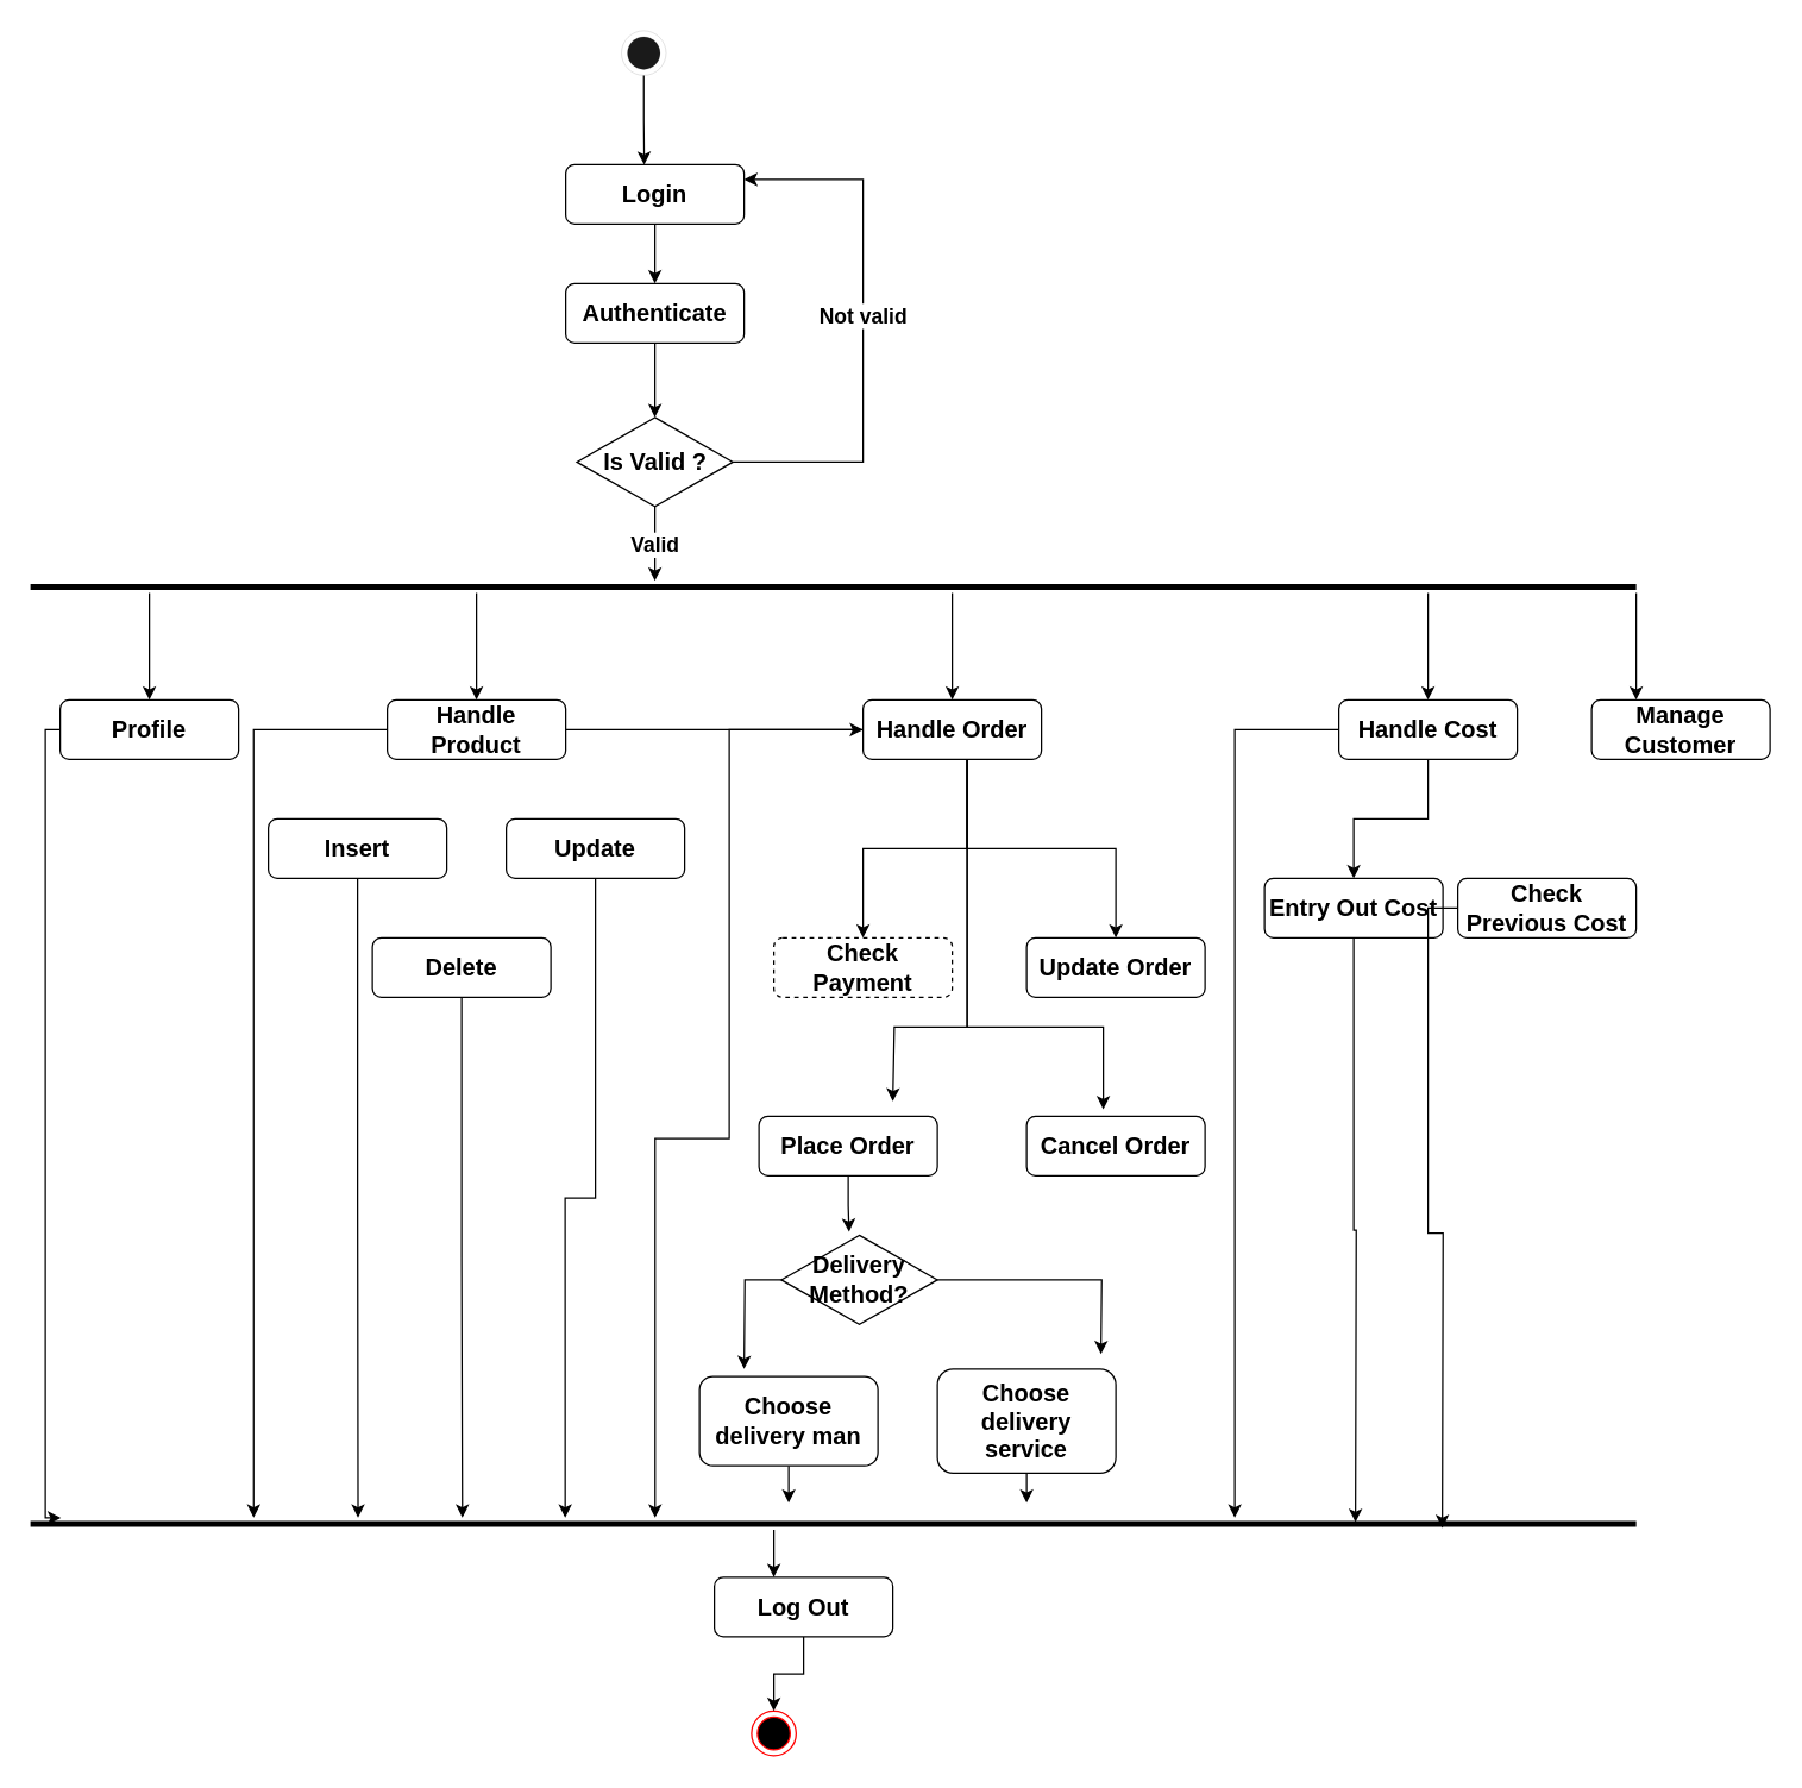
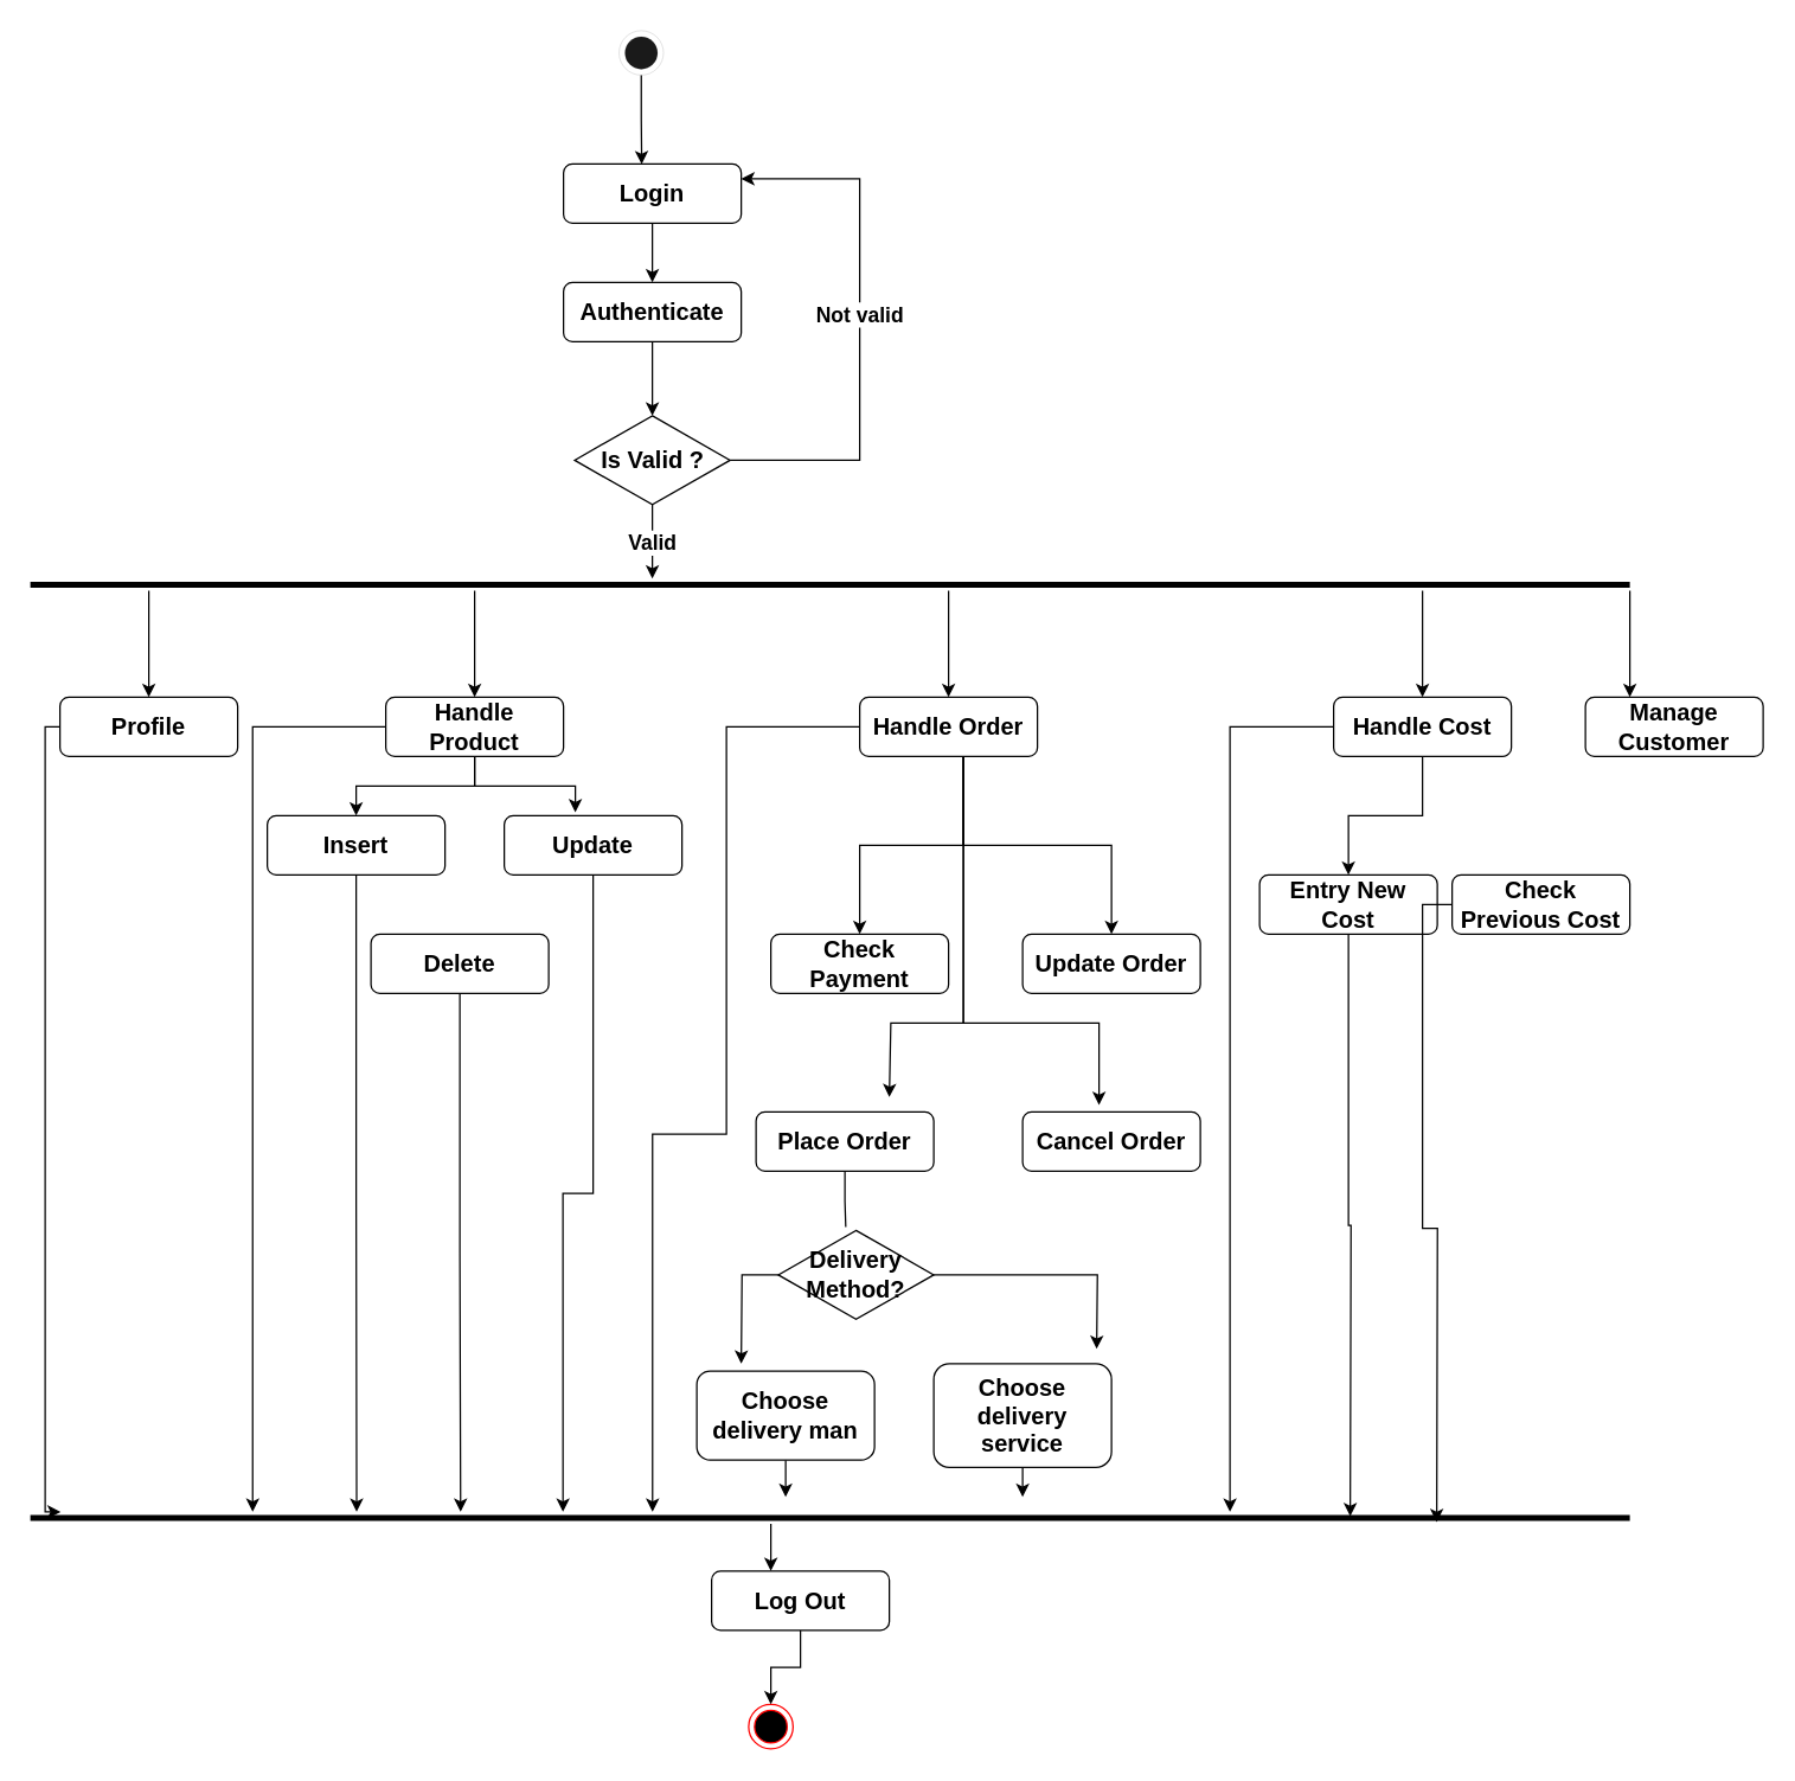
  <mxCell id="0" />
  <mxCell id="1" parent="0" />
  <mxCell id="2" style="edgeStyle=orthogonalEdgeStyle;rounded=0;orthogonalLoop=1;jettySize=auto;html=1;entryX=0.5;entryY=0;entryDx=0;entryDy=0;" edge="1" parent="1" source="3" target="5"><mxGeometry relative="1" as="geometry" /></mxCell>
  <mxCell id="3" value="Login" style="rounded=1;whiteSpace=wrap;html=1;fontSize=16;fontStyle=1" vertex="1" parent="1"><mxGeometry x="380" y="110" width="120" height="40" as="geometry" /></mxCell>
  <mxCell id="4" style="edgeStyle=orthogonalEdgeStyle;rounded=0;orthogonalLoop=1;jettySize=auto;html=1;entryX=0.5;entryY=0;entryDx=0;entryDy=0;" edge="1" parent="1" source="5" target="10"><mxGeometry relative="1" as="geometry" /></mxCell>
  <mxCell id="5" value="Authenticate" style="rounded=1;whiteSpace=wrap;html=1;fontSize=16;fontStyle=1" vertex="1" parent="1"><mxGeometry x="380" y="190" width="120" height="40" as="geometry" /></mxCell>
  <mxCell id="6" style="edgeStyle=orthogonalEdgeStyle;rounded=0;orthogonalLoop=1;jettySize=auto;html=1;entryX=1;entryY=0.25;entryDx=0;entryDy=0;" edge="1" parent="1" source="10" target="3"><mxGeometry relative="1" as="geometry"><Array as="points"><mxPoint x="580" y="310" /><mxPoint x="580" y="120" /></Array></mxGeometry></mxCell>
  <mxCell id="7" value="&lt;font style=&quot;font-size: 14px;&quot;&gt;&lt;b&gt;Not valid&lt;/b&gt;&lt;/font&gt;" style="edgeLabel;html=1;align=center;verticalAlign=middle;resizable=0;points=[];" vertex="1" connectable="0" parent="6"><mxGeometry x="0.043" y="1" relative="1" as="geometry"><mxPoint as="offset" /></mxGeometry></mxCell>
  <mxCell id="8" style="edgeStyle=orthogonalEdgeStyle;rounded=0;orthogonalLoop=1;jettySize=auto;html=1;" edge="1" parent="1" source="10" target="16"><mxGeometry relative="1" as="geometry"><Array as="points"><mxPoint x="440" y="390" /><mxPoint x="440" y="390" /></Array></mxGeometry></mxCell>
  <mxCell id="9" value="&lt;font style=&quot;font-size: 14px;&quot;&gt;&lt;b&gt;Valid&lt;/b&gt;&lt;/font&gt;" style="edgeLabel;html=1;align=center;verticalAlign=middle;resizable=0;points=[];" vertex="1" connectable="0" parent="8"><mxGeometry x="-0.016" y="-1" relative="1" as="geometry"><mxPoint as="offset" /></mxGeometry></mxCell>
  <mxCell id="10" value="Is Valid ?" style="rhombus;whiteSpace=wrap;html=1;fontSize=16;fontStyle=1" vertex="1" parent="1"><mxGeometry x="387.5" y="280" width="105" height="60" as="geometry" /></mxCell>
  <mxCell id="11" style="edgeStyle=orthogonalEdgeStyle;rounded=0;orthogonalLoop=1;jettySize=auto;html=1;entryX=0.5;entryY=0;entryDx=0;entryDy=0;" edge="1" parent="1" source="16" target="18"><mxGeometry relative="1" as="geometry"><Array as="points"><mxPoint x="100" y="410" /><mxPoint x="100" y="410" /></Array></mxGeometry></mxCell>
  <mxCell id="12" style="edgeStyle=orthogonalEdgeStyle;rounded=0;orthogonalLoop=1;jettySize=auto;html=1;entryX=0.5;entryY=0;entryDx=0;entryDy=0;" edge="1" parent="1" source="16" target="22"><mxGeometry relative="1" as="geometry"><Array as="points"><mxPoint x="320" y="420" /><mxPoint x="320" y="420" /></Array></mxGeometry></mxCell>
  <mxCell id="13" style="edgeStyle=orthogonalEdgeStyle;rounded=0;orthogonalLoop=1;jettySize=auto;html=1;entryX=0.5;entryY=0;entryDx=0;entryDy=0;" edge="1" parent="1" source="16" target="38"><mxGeometry relative="1" as="geometry"><Array as="points"><mxPoint x="640" y="390" /><mxPoint x="640" y="390" /></Array></mxGeometry></mxCell>
  <mxCell id="14" style="edgeStyle=orthogonalEdgeStyle;rounded=0;orthogonalLoop=1;jettySize=auto;html=1;entryX=0.5;entryY=0;entryDx=0;entryDy=0;" edge="1" parent="1" source="16" target="25"><mxGeometry relative="1" as="geometry"><Array as="points"><mxPoint x="960" y="420" /><mxPoint x="960" y="420" /></Array></mxGeometry></mxCell>
  <mxCell id="15" style="edgeStyle=orthogonalEdgeStyle;rounded=0;orthogonalLoop=1;jettySize=auto;html=1;entryX=0.25;entryY=0;entryDx=0;entryDy=0;" edge="1" parent="1" source="16" target="26"><mxGeometry relative="1" as="geometry"><Array as="points"><mxPoint x="1100" y="420" /><mxPoint x="1100" y="420" /></Array></mxGeometry></mxCell>
  <mxCell id="16" value="" style="line;strokeWidth=4;fillColor=none;align=left;verticalAlign=middle;spacingTop=-1;spacingLeft=3;spacingRight=3;rotatable=0;labelPosition=right;points=[];portConstraint=eastwest;strokeColor=inherit;fontSize=16;fontStyle=1" vertex="1" parent="1"><mxGeometry y="390" width="1080" height="8" as="geometry" x="20" /></mxCell>
  <mxCell id="17" style="edgeStyle=orthogonalEdgeStyle;rounded=0;orthogonalLoop=1;jettySize=auto;html=1;entryX=0.019;entryY=0;entryDx=0;entryDy=0;entryPerimeter=0;" edge="1" parent="1" source="18" target="56"><mxGeometry relative="1" as="geometry"><Array as="points"><mxPoint x="30" y="490" /><mxPoint x="30" y="1020" /></Array></mxGeometry></mxCell>
  <mxCell id="18" value="Profile" style="rounded=1;whiteSpace=wrap;html=1;fontSize=16;fontStyle=1" vertex="1" parent="1"><mxGeometry x="40" y="470" width="120" height="40" as="geometry" /></mxCell>
  <mxCell id="19" style="edgeStyle=orthogonalEdgeStyle;rounded=0;orthogonalLoop=1;jettySize=auto;html=1;entryX=0.139;entryY=0;entryDx=0;entryDy=0;entryPerimeter=0;" edge="1" parent="1" source="22" target="56"><mxGeometry relative="1" as="geometry"><Array as="points"><mxPoint x="170" y="490" /></Array></mxGeometry></mxCell>
- <mxCell id="20" style="edgeStyle=orthogonalEdgeStyle;rounded=0;orthogonalLoop=1;jettySize=auto;html=1;" edge="1" parent="1" source="22" target="38"><mxGeometry relative="1" as="geometry" /></mxCell>
+ <mxCell id="20" style="edgeStyle=orthogonalEdgeStyle;rounded=0;orthogonalLoop=1;jettySize=auto;html=1;entryX=0.5;entryY=0;entryDx=0;entryDy=0;" edge="1" parent="1" source="22" target="28"><mxGeometry relative="1" as="geometry" /></mxCell>
+ <mxCell id="21" style="edgeStyle=orthogonalEdgeStyle;rounded=0;orthogonalLoop=1;jettySize=auto;html=1;entryX=0.4;entryY=-0.055;entryDx=0;entryDy=0;entryPerimeter=0;" edge="1" parent="1" source="22" target="30"><mxGeometry relative="1" as="geometry" /></mxCell>
  <mxCell id="22" value="Handle Product" style="rounded=1;whiteSpace=wrap;html=1;fontSize=16;fontStyle=1" vertex="1" parent="1"><mxGeometry x="260" y="470" width="120" height="40" as="geometry" /></mxCell>
  <mxCell id="23" style="edgeStyle=orthogonalEdgeStyle;rounded=0;orthogonalLoop=1;jettySize=auto;html=1;entryX=0.5;entryY=0;entryDx=0;entryDy=0;" edge="1" parent="1" source="25" target="45"><mxGeometry relative="1" as="geometry" /></mxCell>
  <mxCell id="24" style="edgeStyle=orthogonalEdgeStyle;rounded=0;orthogonalLoop=1;jettySize=auto;html=1;entryX=0.75;entryY=0;entryDx=0;entryDy=0;entryPerimeter=0;" edge="1" parent="1" source="25" target="56"><mxGeometry relative="1" as="geometry"><Array as="points"><mxPoint x="830" y="490" /></Array></mxGeometry></mxCell>
  <mxCell id="25" value="Handle Cost" style="rounded=1;whiteSpace=wrap;html=1;fontSize=16;fontStyle=1" vertex="1" parent="1"><mxGeometry x="900" y="470" width="120" height="40" as="geometry" /></mxCell>
  <mxCell id="26" value="Manage Customer" style="rounded=1;whiteSpace=wrap;html=1;fontSize=16;fontStyle=1" vertex="1" parent="1"><mxGeometry x="1070" y="470" width="120" height="40" as="geometry" /></mxCell>
  <mxCell id="27" style="edgeStyle=orthogonalEdgeStyle;rounded=0;orthogonalLoop=1;jettySize=auto;html=1;entryX=0.204;entryY=0;entryDx=0;entryDy=0;entryPerimeter=0;" edge="1" parent="1" source="28" target="56"><mxGeometry relative="1" as="geometry" /></mxCell>
  <mxCell id="28" value="Insert" style="rounded=1;whiteSpace=wrap;html=1;fontSize=16;fontStyle=1" vertex="1" parent="1"><mxGeometry x="180" y="550" width="120" height="40" as="geometry" /></mxCell>
  <mxCell id="29" style="edgeStyle=orthogonalEdgeStyle;rounded=0;orthogonalLoop=1;jettySize=auto;html=1;entryX=0.333;entryY=0;entryDx=0;entryDy=0;entryPerimeter=0;" edge="1" parent="1" source="30" target="56"><mxGeometry relative="1" as="geometry" /></mxCell>
  <mxCell id="30" value="Update" style="rounded=1;whiteSpace=wrap;html=1;fontSize=16;fontStyle=1" vertex="1" parent="1"><mxGeometry x="340" y="550" width="120" height="40" as="geometry" /></mxCell>
  <mxCell id="31" style="edgeStyle=orthogonalEdgeStyle;rounded=0;orthogonalLoop=1;jettySize=auto;html=1;entryX=0.269;entryY=0;entryDx=0;entryDy=0;entryPerimeter=0;" edge="1" parent="1" source="32" target="56"><mxGeometry relative="1" as="geometry"><mxPoint x="360" y="890" as="targetPoint" /></mxGeometry></mxCell>
  <mxCell id="32" value="Delete" style="rounded=1;whiteSpace=wrap;html=1;fontSize=16;fontStyle=1" vertex="1" parent="1"><mxGeometry x="250" y="630" width="120" height="40" as="geometry" /></mxCell>
  <mxCell id="33" style="edgeStyle=orthogonalEdgeStyle;rounded=0;orthogonalLoop=1;jettySize=auto;html=1;entryX=0.5;entryY=0;entryDx=0;entryDy=0;" edge="1" parent="1" source="38" target="39"><mxGeometry relative="1" as="geometry"><Array as="points"><mxPoint x="650" y="570" /><mxPoint x="580" y="570" /></Array></mxGeometry></mxCell>
  <mxCell id="34" style="edgeStyle=orthogonalEdgeStyle;rounded=0;orthogonalLoop=1;jettySize=auto;html=1;entryX=0.5;entryY=0;entryDx=0;entryDy=0;" edge="1" parent="1" source="38" target="40"><mxGeometry relative="1" as="geometry"><Array as="points"><mxPoint x="650" y="570" /><mxPoint x="750" y="570" /></Array></mxGeometry></mxCell>
  <mxCell id="35" style="edgeStyle=orthogonalEdgeStyle;rounded=0;orthogonalLoop=1;jettySize=auto;html=1;" edge="1" parent="1" source="38"><mxGeometry relative="1" as="geometry"><mxPoint x="600" y="740" as="targetPoint" /><Array as="points"><mxPoint x="650" y="690" /><mxPoint x="601" y="690" /></Array></mxGeometry></mxCell>
  <mxCell id="36" style="edgeStyle=orthogonalEdgeStyle;rounded=0;orthogonalLoop=1;jettySize=auto;html=1;entryX=0.43;entryY=-0.115;entryDx=0;entryDy=0;entryPerimeter=0;" edge="1" parent="1" source="38" target="43"><mxGeometry relative="1" as="geometry"><Array as="points"><mxPoint x="650" y="690" /><mxPoint x="742" y="690" /></Array></mxGeometry></mxCell>
  <mxCell id="37" style="edgeStyle=orthogonalEdgeStyle;rounded=0;orthogonalLoop=1;jettySize=auto;html=1;entryX=0.389;entryY=0;entryDx=0;entryDy=0;entryPerimeter=0;" edge="1" parent="1" source="38" target="56"><mxGeometry relative="1" as="geometry"><Array as="points"><mxPoint x="490" y="490" /><mxPoint x="490" y="765" /><mxPoint x="440" y="765" /></Array></mxGeometry></mxCell>
  <mxCell id="38" value="Handle Order" style="rounded=1;whiteSpace=wrap;html=1;fontSize=16;fontStyle=1" vertex="1" parent="1"><mxGeometry x="580" y="470" width="120" height="40" as="geometry" /></mxCell>
- <mxCell id="39" value="Check Payment" style="rounded=1;whiteSpace=wrap;html=1;fontSize=16;fontStyle=1;dashed=1;" vertex="1" parent="1"><mxGeometry x="520" y="630" width="120" height="40" as="geometry" /></mxCell>
+ <mxCell id="39" value="Check Payment" style="rounded=1;whiteSpace=wrap;html=1;fontSize=16;fontStyle=1" vertex="1" parent="1"><mxGeometry x="520" y="630" width="120" height="40" as="geometry" /></mxCell>
  <mxCell id="40" value="Update Order" style="rounded=1;whiteSpace=wrap;html=1;fontSize=16;fontStyle=1" vertex="1" parent="1"><mxGeometry x="690" y="630" width="120" height="40" as="geometry" /></mxCell>
- <mxCell id="41" style="edgeStyle=orthogonalEdgeStyle;rounded=0;orthogonalLoop=1;jettySize=auto;html=1;entryX=0.434;entryY=-0.037;entryDx=0;entryDy=0;entryPerimeter=0;" edge="1" parent="1" source="42" target="50"><mxGeometry relative="1" as="geometry" /></mxCell>
+ <mxCell id="41" style="edgeStyle=orthogonalEdgeStyle;rounded=0;orthogonalLoop=1;jettySize=auto;html=1;entryX=0.434;entryY=-0.037;entryDx=0;entryDy=0;entryPerimeter=0;endArrow=none;" edge="1" parent="1" source="42" target="50"><mxGeometry relative="1" as="geometry" /></mxCell>
  <mxCell id="42" value="Place Order" style="rounded=1;whiteSpace=wrap;html=1;fontSize=16;fontStyle=1" vertex="1" parent="1"><mxGeometry x="510" y="750" width="120" height="40" as="geometry" /></mxCell>
  <mxCell id="43" value="Cancel Order" style="rounded=1;whiteSpace=wrap;html=1;fontSize=16;fontStyle=1" vertex="1" parent="1"><mxGeometry x="690" y="750" width="120" height="40" as="geometry" /></mxCell>
  <mxCell id="44" style="edgeStyle=orthogonalEdgeStyle;rounded=0;orthogonalLoop=1;jettySize=auto;html=1;" edge="1" parent="1" source="45"><mxGeometry relative="1" as="geometry"><mxPoint x="911.2" y="1023" as="targetPoint" /></mxGeometry></mxCell>
- <mxCell id="45" value="Entry Out Cost" style="rounded=1;whiteSpace=wrap;html=1;fontSize=16;fontStyle=1" vertex="1" parent="1"><mxGeometry x="850" y="590" width="120" height="40" as="geometry" /></mxCell>
+ <mxCell id="45" value="Entry New Cost" style="rounded=1;whiteSpace=wrap;html=1;fontSize=16;fontStyle=1" vertex="1" parent="1"><mxGeometry x="850" y="590" width="120" height="40" as="geometry" /></mxCell>
  <mxCell id="46" style="edgeStyle=orthogonalEdgeStyle;rounded=0;orthogonalLoop=1;jettySize=auto;html=1;" edge="1" parent="1" source="47"><mxGeometry relative="1" as="geometry"><mxPoint x="969.6" y="1027" as="targetPoint" /></mxGeometry></mxCell>
  <mxCell id="47" value="Check Previous Cost" style="rounded=1;whiteSpace=wrap;html=1;fontSize=16;fontStyle=1" vertex="1" parent="1"><mxGeometry x="980" y="590" width="120" height="40" as="geometry" /></mxCell>
  <mxCell id="48" style="edgeStyle=orthogonalEdgeStyle;rounded=0;orthogonalLoop=1;jettySize=auto;html=1;" edge="1" parent="1" source="50"><mxGeometry relative="1" as="geometry"><mxPoint x="500" y="920" as="targetPoint" /></mxGeometry></mxCell>
  <mxCell id="49" style="edgeStyle=orthogonalEdgeStyle;rounded=0;orthogonalLoop=1;jettySize=auto;html=1;" edge="1" parent="1" source="50"><mxGeometry relative="1" as="geometry"><mxPoint x="740" y="910" as="targetPoint" /></mxGeometry></mxCell>
  <mxCell id="50" value="Delivery Method?" style="rhombus;whiteSpace=wrap;html=1;fontSize=16;fontStyle=1" vertex="1" parent="1"><mxGeometry x="525" y="830" width="105" height="60" as="geometry" /></mxCell>
  <mxCell id="51" style="edgeStyle=orthogonalEdgeStyle;rounded=0;orthogonalLoop=1;jettySize=auto;html=1;" edge="1" parent="1" source="52"><mxGeometry relative="1" as="geometry"><mxPoint x="530" y="1010" as="targetPoint" /></mxGeometry></mxCell>
  <mxCell id="52" value="Choose delivery man" style="rounded=1;whiteSpace=wrap;html=1;fontSize=16;fontStyle=1" vertex="1" parent="1"><mxGeometry x="470" y="925" width="120" height="60" as="geometry" /></mxCell>
  <mxCell id="53" style="edgeStyle=orthogonalEdgeStyle;rounded=0;orthogonalLoop=1;jettySize=auto;html=1;" edge="1" parent="1" source="54"><mxGeometry relative="1" as="geometry"><mxPoint x="690" y="1010" as="targetPoint" /></mxGeometry></mxCell>
  <mxCell id="54" value="Choose delivery service" style="rounded=1;whiteSpace=wrap;html=1;fontSize=16;fontStyle=1" vertex="1" parent="1"><mxGeometry x="630" y="920" width="120" height="70" as="geometry" /></mxCell>
  <mxCell id="55" style="edgeStyle=orthogonalEdgeStyle;rounded=0;orthogonalLoop=1;jettySize=auto;html=1;" edge="1" parent="1" source="56" target="61"><mxGeometry relative="1" as="geometry"><Array as="points"><mxPoint x="520" y="1040" /><mxPoint x="520" y="1040" /></Array></mxGeometry></mxCell>
  <mxCell id="56" value="" style="line;strokeWidth=4;fillColor=none;align=left;verticalAlign=middle;spacingTop=-1;spacingLeft=3;spacingRight=3;rotatable=0;labelPosition=right;points=[];portConstraint=eastwest;strokeColor=inherit;fontSize=16;fontStyle=1" vertex="1" parent="1"><mxGeometry y="1020" width="1080" height="8" as="geometry" x="20" /></mxCell>
  <mxCell id="57" value="" style="ellipse;html=1;shape=endState;fillColor=#000000;strokeColor=#ff0000;fontSize=16;fontStyle=1" vertex="1" parent="1"><mxGeometry x="505" y="1150" width="30" height="30" as="geometry" /></mxCell>
  <mxCell id="58" style="edgeStyle=orthogonalEdgeStyle;rounded=0;orthogonalLoop=1;jettySize=auto;html=1;entryX=0.44;entryY=0.005;entryDx=0;entryDy=0;entryPerimeter=0;fontSize=16;fontStyle=1" edge="1" parent="1" source="59" target="3"><mxGeometry relative="1" as="geometry" /></mxCell>
  <mxCell id="59" value="" style="ellipse;html=1;shape=endState;fillColor=#1A1A1A;strokeColor=#1A1A1A;strokeWidth=0;fontSize=16;fontStyle=1" vertex="1" parent="1"><mxGeometry x="417.5" y="20" width="30" height="30" as="geometry" /></mxCell>
  <mxCell id="60" style="edgeStyle=orthogonalEdgeStyle;rounded=0;orthogonalLoop=1;jettySize=auto;html=1;entryX=0.5;entryY=0;entryDx=0;entryDy=0;" edge="1" parent="1" source="61" target="57"><mxGeometry relative="1" as="geometry" /></mxCell>
  <mxCell id="61" value="Log Out" style="rounded=1;whiteSpace=wrap;html=1;fontSize=16;fontStyle=1" vertex="1" parent="1"><mxGeometry x="480" y="1060" width="120" height="40" as="geometry" /></mxCell>
